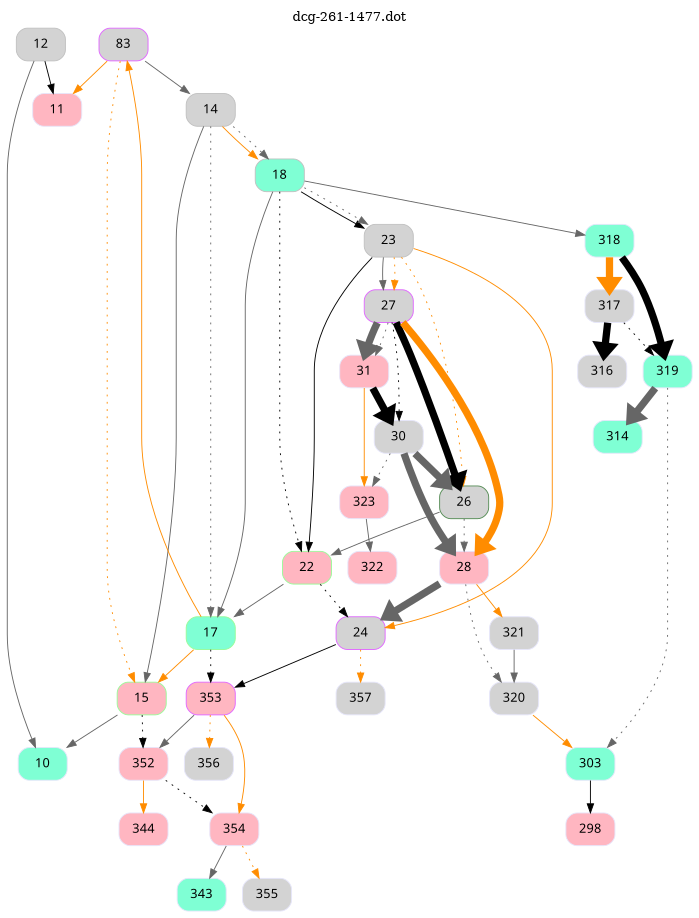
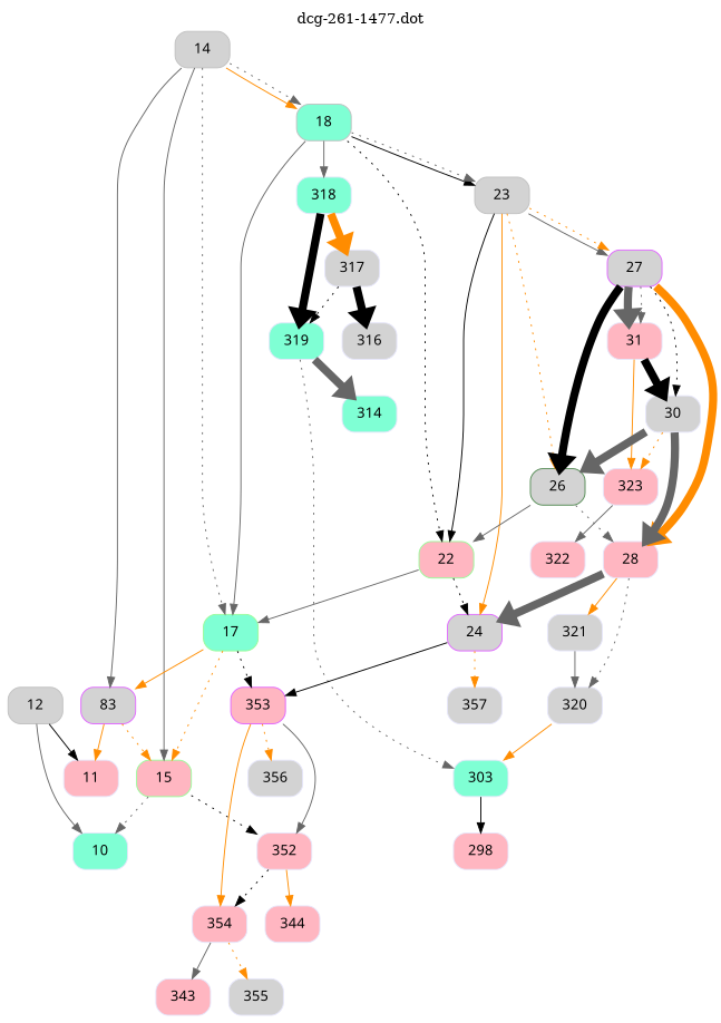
  digraph {
    label="dcg-261-1477.dot"
    labelloc=t
    node [color=lavender fillcolor=lightgrey fontname="sans-serif" shape=box style="rounded,filled"]
    edge [color=gray40 penwidth=1]
    n1 [color=grey label=12]
    n2 [fillcolor=lightpink label=11]
    n3 [fillcolor=aquamarine label=10]
    n4 [color=grey label=14]
    n5 [color=mediumorchid1 label=83]
    n6 [color=palegreen fillcolor=lightpink label=15]
    n7 [color=grey fillcolor=aquamarine label=18]
    n8 [color=palegreen fillcolor=aquamarine label=17]
    n9 [fillcolor=lightpink label=352]
    n10 [fillcolor=aquamarine label=318]
    n11 [color=grey label=23]
    n12 [color=palegreen fillcolor=lightpink label=22]
    n13 [color=mediumorchid1 fillcolor=lightpink label=353]
    n14 [fillcolor=lightpink label=354]
    n15 [fillcolor=lightpink label=344]
    n16 [label=317]
    n17 [fillcolor=aquamarine label=319]
    n18 [color=mediumorchid1 label=24]
    n19 [color=mediumorchid1 label=27]
    n20 [color=palegreen4 label=26]
    n21 [label=356]
    n22 [label=320]
    n23 [fillcolor=aquamarine label=303]
    n24 [label=316]
    n25 [fillcolor=aquamarine label=314]
    n26 [label=357]
    n27 [fillcolor=lightpink label=28]
    n28 [fillcolor=lightpink label=31]
    n29 [label=30]
    n30 [label=321]
    n31 [fillcolor=lightpink label=323]
    n32 [fillcolor=lightpink label=322]
    n33 [fillcolor=lightpink label=298]
-   n34 [fillcolor=aquamarine label=343]
+   n34 [fillcolor=lightpink label=343]
    n35 [label=355]
    n1 -> n2 [color=black]
    n1 -> n3
-   n5 -> n4
+   n4 -> n5
    n4 -> n6
    n4 -> n7 [color=darkorange]
    n4 -> n7 [style=dotted penwidth=""]
    n4 -> n8 [style=dotted penwidth=""]
    n5 -> n2 [color=darkorange]
    n5 -> n6 [color=darkorange style=dotted penwidth=""]
-   n6 -> n3
+   n6 -> n3 [style=dotted]
    n6 -> n9 [color=black style=dotted penwidth=""]
    n7 -> n8
    n7 -> n10
    n7 -> n11 [color=black]
    n7 -> n11 [style=dotted penwidth=""]
    n7 -> n12 [color=black style=dotted penwidth=""]
    n8 -> n5 [color=darkorange]
-   n8 -> n6 [color=darkorange]
+   n8 -> n6 [color=darkorange style=dotted]
    n8 -> n13 [color=black style=dotted penwidth=""]
    n9 -> n14 [color=black style=dotted penwidth=""]
    n9 -> n15 [color=darkorange]
    n10 -> n16 [color=darkorange penwidth=8]
    n10 -> n17 [color=black penwidth=8]
    n11 -> n12 [color=black]
    n11 -> n18 [color=darkorange]
    n11 -> n19
    n11 -> n19 [color=darkorange style=dotted penwidth=""]
    n11 -> n20 [color=darkorange style=dotted penwidth=""]
    n12 -> n8
    n12 -> n18 [color=black style=dotted penwidth=""]
    n13 -> n9
    n13 -> n14 [color=darkorange]
    n13 -> n21 [color=darkorange style=dotted penwidth=""]
    n14 -> n34
    n14 -> n35 [color=darkorange style=dotted penwidth=""]
    n16 -> n17 [color=black style=dotted penwidth=""]
    n16 -> n24 [color=black penwidth=8]
    n17 -> n23 [style=dotted penwidth=""]
    n17 -> n25 [penwidth=8]
    n18 -> n13 [color=black]
    n18 -> n26 [color=darkorange style=dotted penwidth=""]
    n19 -> n20 [color=black penwidth=8]
    n19 -> n27 [color=darkorange penwidth=8]
    n19 -> n28 [penwidth=8]
    n19 -> n28 [style=dotted penwidth=""]
    n19 -> n29 [color=black style=dotted penwidth=""]
    n20 -> n12
    n20 -> n27 [style=dotted penwidth=""]
    n22 -> n23 [color=darkorange]
    n23 -> n33 [color=black]
    n27 -> n18 [penwidth=8]
    n27 -> n22 [style=dotted penwidth=""]
    n27 -> n30 [color=darkorange]
    n28 -> n29 [color=black penwidth=8]
    n28 -> n31 [color=darkorange]
    n29 -> n20 [penwidth=8]
    n29 -> n27 [penwidth=8]
-   n29 -> n31 [style=dotted penwidth=""]
+   n29 -> n31 [color=darkorange style=dotted penwidth=""]
    n30 -> n22
    n31 -> n32
  }
